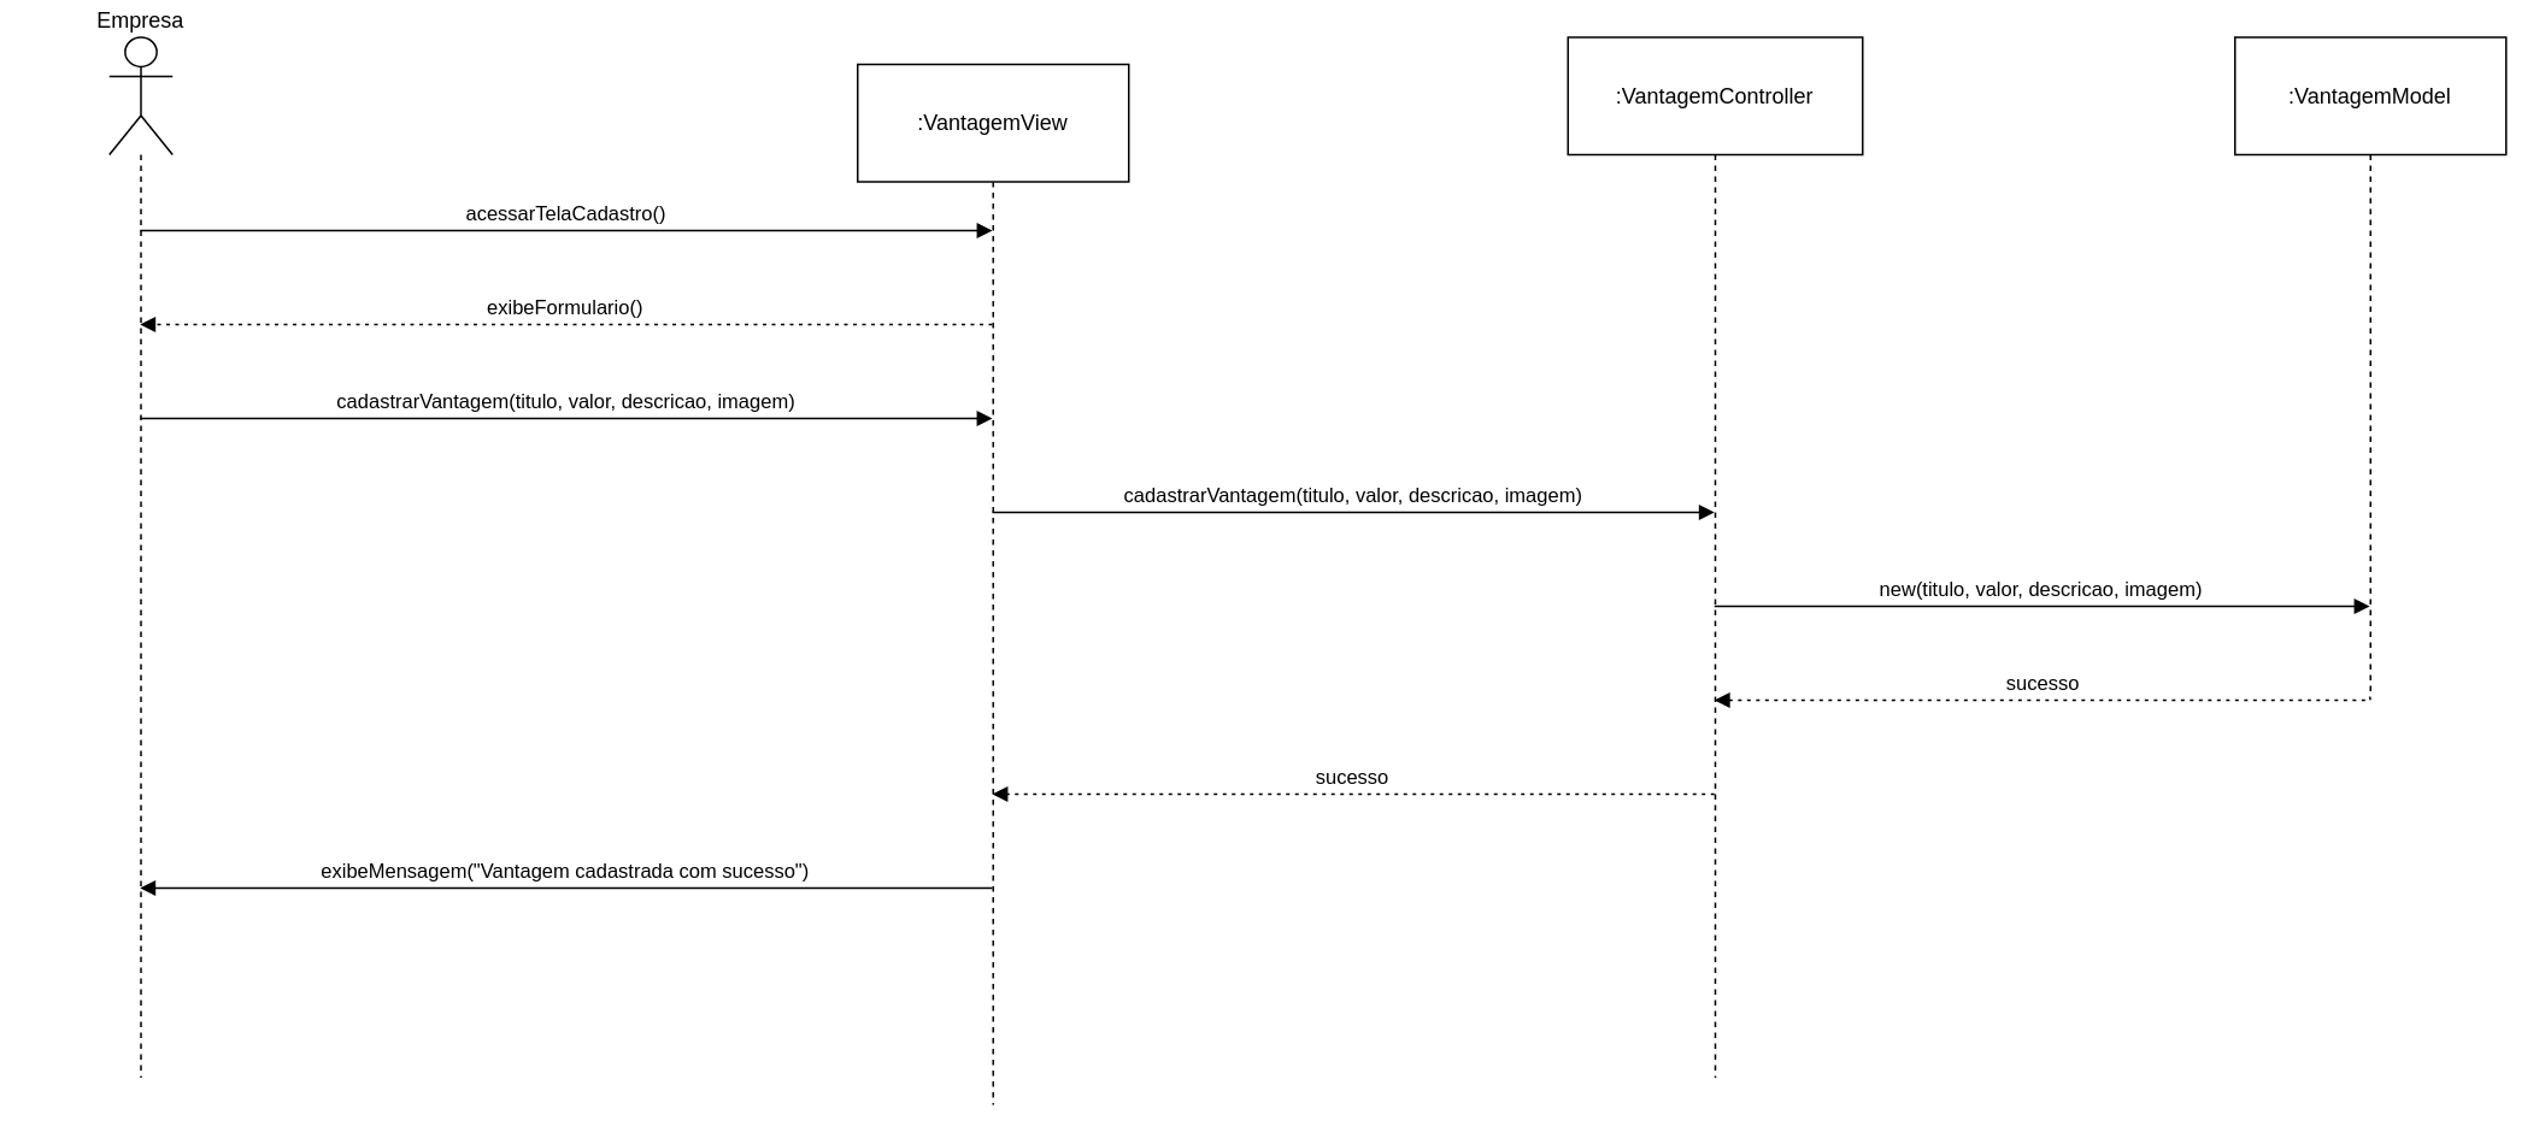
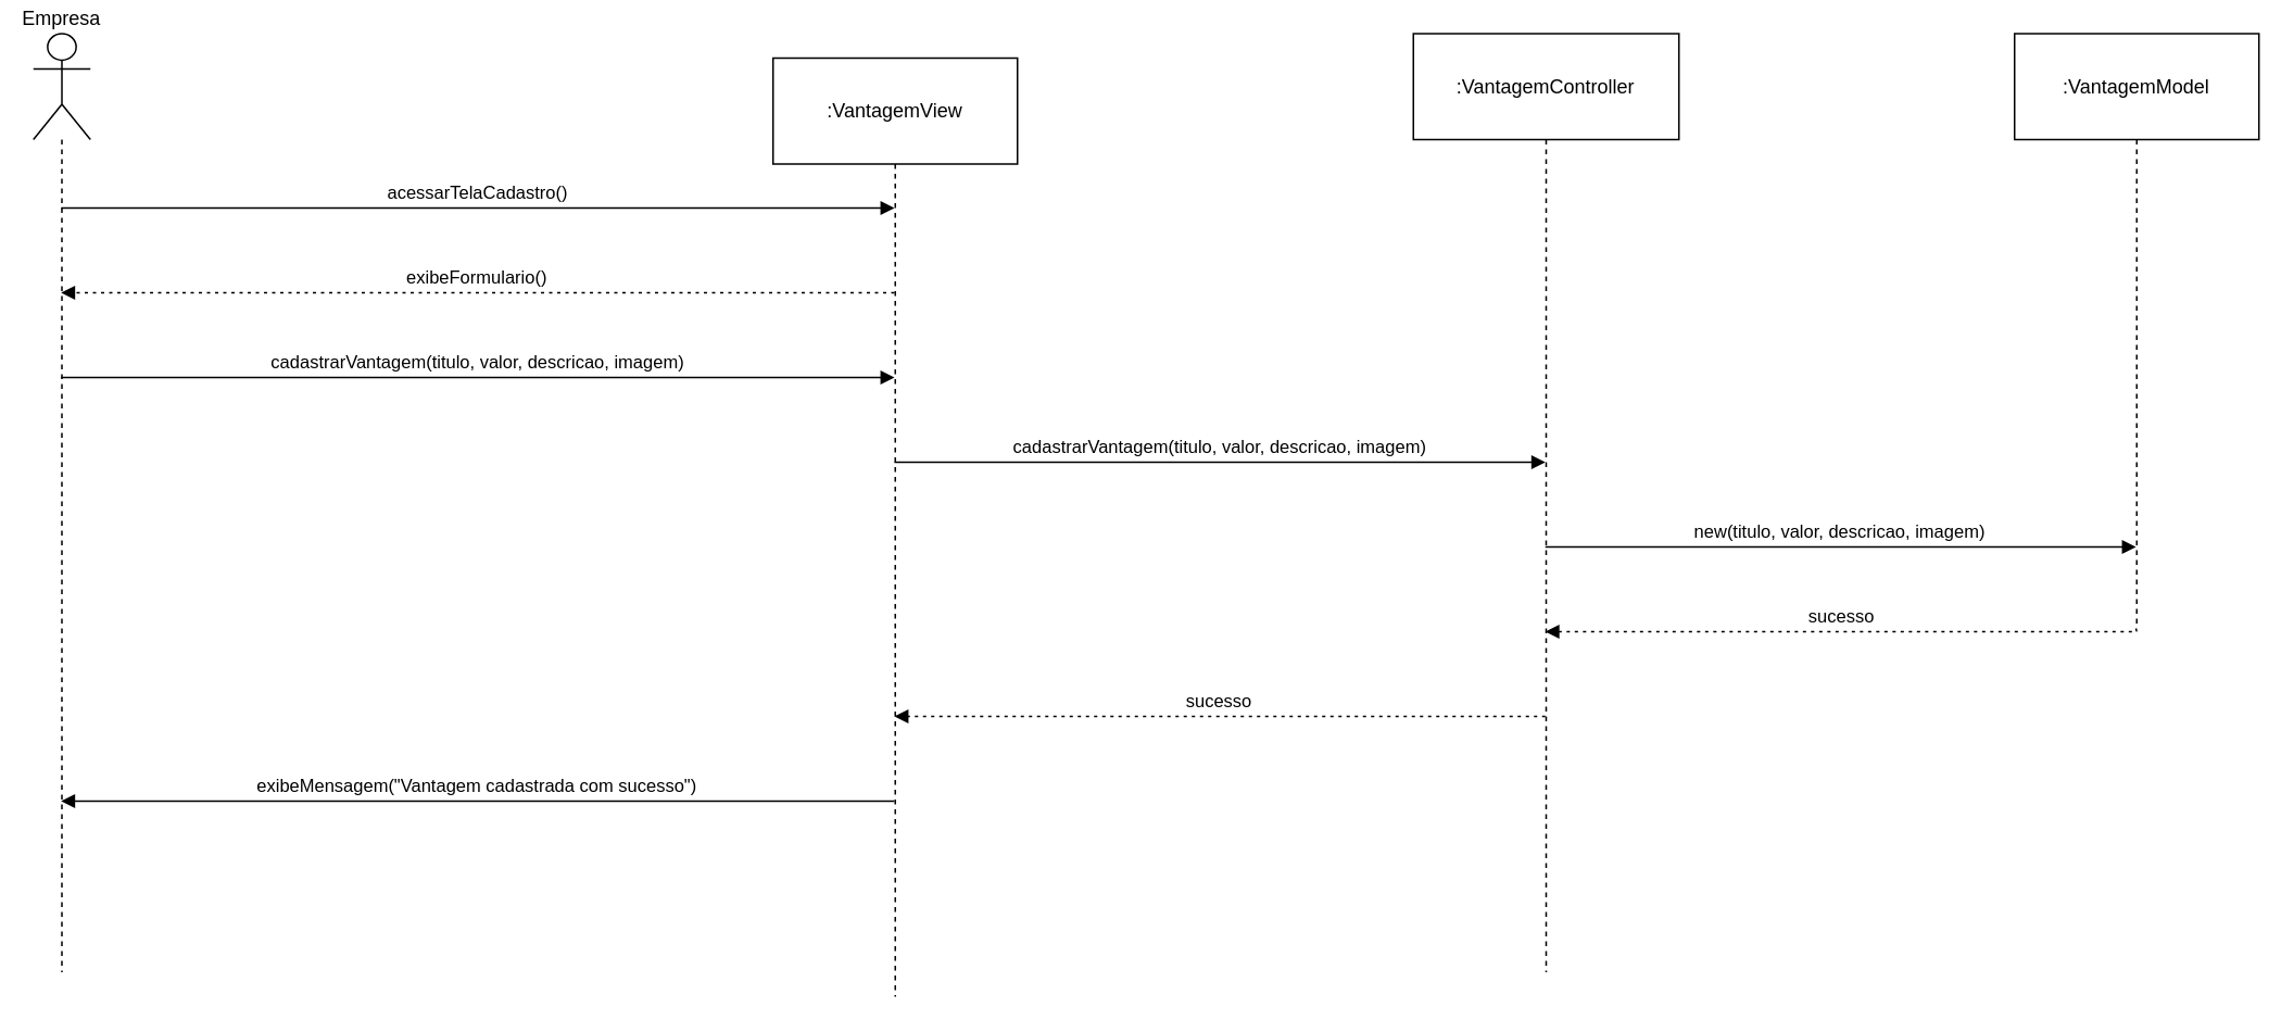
  <mxCell id="0" />
  <mxCell id="1" parent="0" />
- <mxCell id="2" value="Empresa" style="shape=umlLifeline;perimeter=lifelinePerimeter;whiteSpace=wrap;container=1;dropTarget=0;collapsible=0;recursiveResize=0;outlineConnect=0;portConstraint=eastwest;newEdgeStyle={&quot;edgeStyle&quot;:&quot;elbowEdgeStyle&quot;,&quot;elbow&quot;:&quot;vertical&quot;,&quot;curved&quot;:0,&quot;rounded&quot;:0};participant=umlActor;verticalAlign=bottom;labelPosition=center;verticalLabelPosition=top;align=center;size=65;" vertex="1" parent="1"><mxGeometry x="60" y="20" width="35" height="576" as="geometry" /></mxCell>
+ <mxCell id="2" value="Empresa" style="shape=umlLifeline;perimeter=lifelinePerimeter;whiteSpace=wrap;container=1;dropTarget=0;collapsible=0;recursiveResize=0;outlineConnect=0;portConstraint=eastwest;newEdgeStyle={&quot;edgeStyle&quot;:&quot;elbowEdgeStyle&quot;,&quot;elbow&quot;:&quot;vertical&quot;,&quot;curved&quot;:0,&quot;rounded&quot;:0};participant=umlActor;verticalAlign=bottom;labelPosition=center;verticalLabelPosition=top;align=center;size=65;" vertex="1" parent="1"><mxGeometry x="20" y="20" width="35" height="576" as="geometry" /></mxCell>
  <mxCell id="3" value=":VantagemView" style="shape=umlLifeline;perimeter=lifelinePerimeter;whiteSpace=wrap;container=1;dropTarget=0;collapsible=0;recursiveResize=0;outlineConnect=0;portConstraint=eastwest;newEdgeStyle={&quot;edgeStyle&quot;:&quot;elbowEdgeStyle&quot;,&quot;elbow&quot;:&quot;vertical&quot;,&quot;curved&quot;:0,&quot;rounded&quot;:0};size=65;" vertex="1" parent="1"><mxGeometry x="474" y="35" width="150" height="576" as="geometry" /></mxCell>
  <mxCell id="4" value=":VantagemController" style="shape=umlLifeline;perimeter=lifelinePerimeter;whiteSpace=wrap;container=1;dropTarget=0;collapsible=0;recursiveResize=0;outlineConnect=0;portConstraint=eastwest;newEdgeStyle={&quot;edgeStyle&quot;:&quot;elbowEdgeStyle&quot;,&quot;elbow&quot;:&quot;vertical&quot;,&quot;curved&quot;:0,&quot;rounded&quot;:0};size=65;" vertex="1" parent="1"><mxGeometry x="867" y="20" width="163" height="576" as="geometry" /></mxCell>
  <mxCell id="5" value=":VantagemModel" style="shape=umlLifeline;perimeter=lifelinePerimeter;whiteSpace=wrap;container=1;dropTarget=0;collapsible=0;recursiveResize=0;outlineConnect=0;portConstraint=eastwest;newEdgeStyle={&quot;edgeStyle&quot;:&quot;elbowEdgeStyle&quot;,&quot;elbow&quot;:&quot;vertical&quot;,&quot;curved&quot;:0,&quot;rounded&quot;:0};size=65;" vertex="1" parent="1"><mxGeometry x="1236" y="20" width="150" height="365" as="geometry" /></mxCell>
  <mxCell id="6" value="acessarTelaCadastro()" style="verticalAlign=bottom;edgeStyle=elbowEdgeStyle;elbow=vertical;curved=0;rounded=0;endArrow=block;" edge="1" parent="1" source="2" target="3"><mxGeometry relative="1" as="geometry"><Array as="points"><mxPoint x="331" y="127" /></Array></mxGeometry></mxCell>
  <mxCell id="7" value="exibeFormulario()" style="verticalAlign=bottom;edgeStyle=elbowEdgeStyle;elbow=vertical;curved=0;rounded=0;dashed=1;dashPattern=2 3;endArrow=block;" edge="1" parent="1" source="3" target="2"><mxGeometry relative="1" as="geometry"><Array as="points"><mxPoint x="334" y="179" /></Array></mxGeometry></mxCell>
  <mxCell id="8" value="cadastrarVantagem(titulo, valor, descricao, imagem)" style="verticalAlign=bottom;edgeStyle=elbowEdgeStyle;elbow=vertical;curved=0;rounded=0;endArrow=block;" edge="1" parent="1" source="2" target="3"><mxGeometry relative="1" as="geometry"><Array as="points"><mxPoint x="331" y="231" /></Array></mxGeometry></mxCell>
  <mxCell id="9" value="cadastrarVantagem(titulo, valor, descricao, imagem)" style="verticalAlign=bottom;edgeStyle=elbowEdgeStyle;elbow=vertical;curved=0;rounded=0;endArrow=block;" edge="1" parent="1" source="3" target="4"><mxGeometry relative="1" as="geometry"><Array as="points"><mxPoint x="775" y="283" /></Array></mxGeometry></mxCell>
  <mxCell id="10" value="new(titulo, valor, descricao, imagem)" style="verticalAlign=bottom;edgeStyle=elbowEdgeStyle;elbow=vertical;curved=0;rounded=0;endArrow=block;" edge="1" parent="1" source="4" target="5"><mxGeometry relative="1" as="geometry"><Array as="points"><mxPoint x="1156" y="335" /></Array></mxGeometry></mxCell>
  <mxCell id="11" value="sucesso" style="verticalAlign=bottom;edgeStyle=elbowEdgeStyle;elbow=vertical;curved=0;rounded=0;dashed=1;dashPattern=2 3;endArrow=block;" edge="1" parent="1" source="5" target="4"><mxGeometry relative="1" as="geometry"><Array as="points"><mxPoint x="1159" y="387" /></Array></mxGeometry></mxCell>
  <mxCell id="12" value="sucesso" style="verticalAlign=bottom;edgeStyle=elbowEdgeStyle;elbow=vertical;curved=0;rounded=0;dashed=1;dashPattern=2 3;endArrow=block;" edge="1" parent="1" source="4" target="3"><mxGeometry relative="1" as="geometry"><Array as="points"><mxPoint x="778" y="439" /></Array></mxGeometry></mxCell>
  <mxCell id="13" value="exibeMensagem(&quot;Vantagem cadastrada com sucesso&quot;)" style="verticalAlign=bottom;edgeStyle=elbowEdgeStyle;elbow=vertical;curved=0;rounded=0;endArrow=block;" edge="1" parent="1" source="3" target="2"><mxGeometry relative="1" as="geometry"><Array as="points"><mxPoint x="334" y="491" /></Array></mxGeometry></mxCell>
